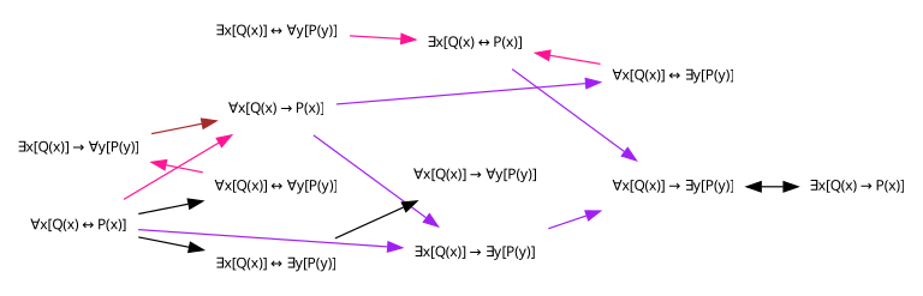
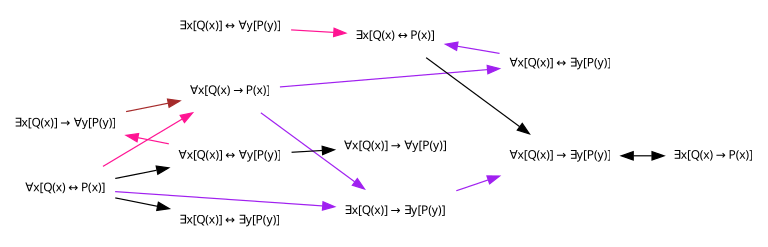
  digraph {
    clusterrank=global
    compound=true
    fontname=Consola
    fontsize=10
    newrank=true
    rankdir=LR
    splines=line
    node [fontname=Consola fontsize=10 shape=plaintext]
    edge [color="black:black" fontname=Consola fontsize=10]
    n1 [label="∃x[Q(x)] → ∀y[P(y)]"]
    n2 [label="∀x[Q(x) ↔ P(x)]"]
    n3 [label="∃x[Q(x)] ↔ ∀y[P(y)]"]
    n4 [label="∀x[Q(x) → P(x)]"]
    n5 [label="∀x[Q(x)] ↔ ∀y[P(y)]"]
    n6 [label="∃x[Q(x)] ↔ ∃y[P(y)]"]
    n7 [label="∃x[Q(x) ↔ P(x)]"]
    n8 [label="∀x[Q(x)] → ∀y[P(y)]"]
    n9 [label="∃x[Q(x)] → ∃y[P(y)]"]
    n10 [label="∀x[Q(x)] ↔ ∃y[P(y)]"]
    n11 [label="∀x[Q(x)] → ∃y[P(y)]"]
    n12 [label="∃x[Q(x) → P(x)]"]
    subgraph sub_1 {
      rank=same
      n1
      n2
    }
    subgraph sub_2 {
      rank=same
      n3
      n4
      n5
      n6
    }
    subgraph sub_3 {
      rank=same
      n7
      n8
      n9
    }
    subgraph sub_4 {
      rank=same
      n10
      n11
    }
    subgraph sub_5 {
      rank=same
      n12
    }
    n1 -> n2 [style=invis]
    n1 -> n4 [color=brown]
    n1 -> n5 [color=deeppink dir=back]
    n2 -> n4 [color=deeppink]
    n2 -> n5 [color=black]
    n2 -> n6 [color=black]
    n2 -> n9 [color=purple]
    n3 -> n4 [style=invis]
    n3 -> n7 [color=deeppink]
    n4 -> n5 [style=invis]
    n4 -> n9 [color=purple]
    n4 -> n10 [color=purple]
-   n6 -> n8 [color=black]
+   n5 -> n8 [color=black]
    n5 -> n9 [style=invis]
    n7 -> n8 [style=invis]
-   n7 -> n10 [color=deeppink dir=back]
-   n7 -> n11 [color=purple]
+   n7 -> n10 [color=purple dir=back]
+   n7 -> n11 [color=black]
    n8 -> n9 [style=invis]
    n9 -> n11 [color=purple]
    n11 -> n12 [color=black dir=both]
  }
